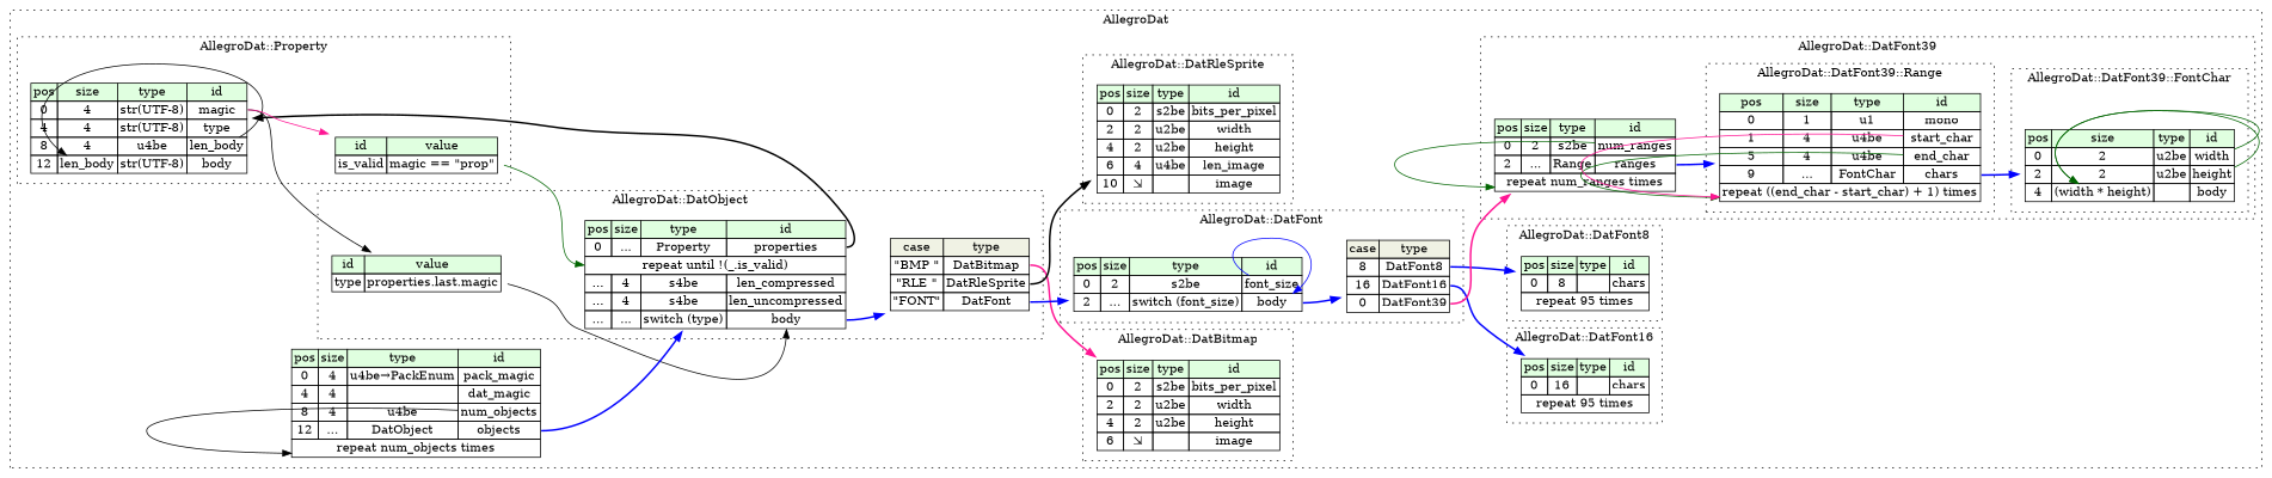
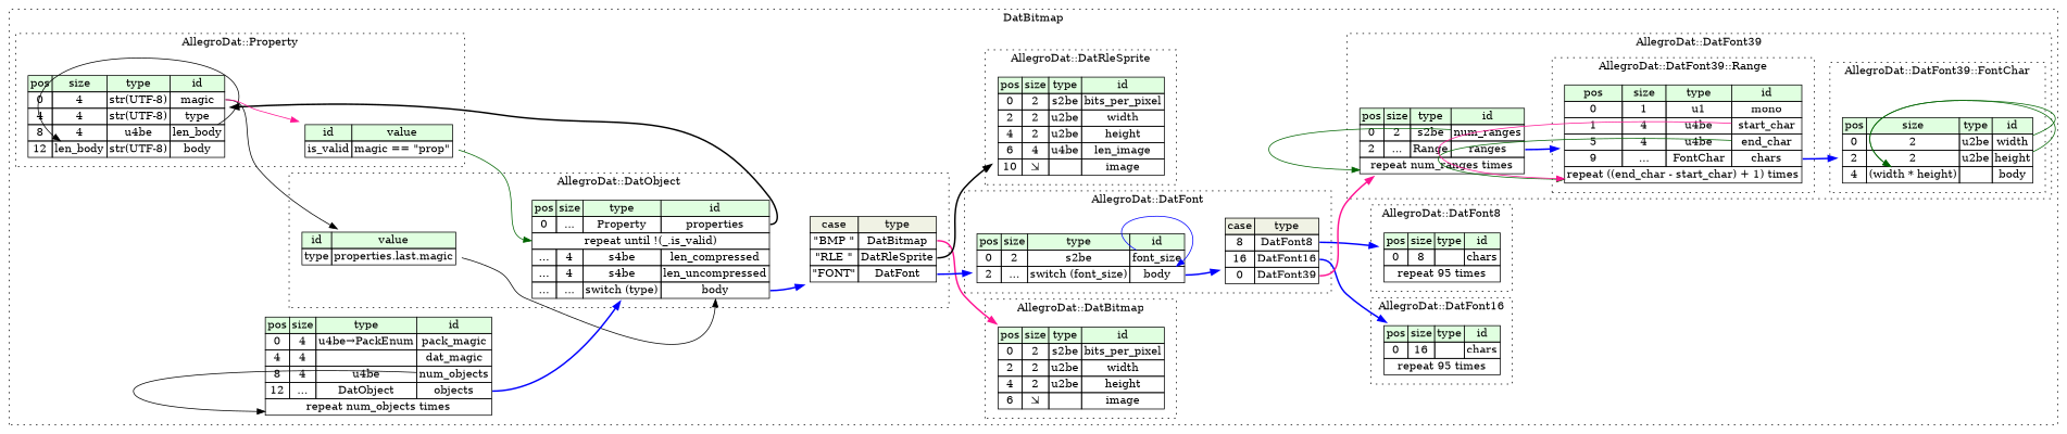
  digraph {
    rankdir=LR
    fontname="DejaVu Serif"
    node [shape=plaintext fontname="DejaVu Serif"]
    edge [color=blue tailport=body_type fontname="DejaVu Serif"]
    n1 [label=<<TABLE BORDER="0" CELLBORDER="1" CELLSPACING="0"> 				<TR><TD BGCOLOR="#E0FFE0">pos</TD><TD BGCOLOR="#E0FFE0">size</TD><TD BGCOLOR="#E0FFE0">type</TD><TD BGCOLOR="#E0FFE0">id</TD></TR> 				<TR><TD PORT="chars_pos">0</TD><TD PORT="chars_size">16</TD><TD></TD><TD PORT="chars_type">chars</TD></TR> 				<TR><TD COLSPAN="4" PORT="chars__repeat">repeat 95 times</TD></TR> 			</TABLE>>]
    n2 [label=<<TABLE BORDER="0" CELLBORDER="1" CELLSPACING="0"> 				<TR><TD BGCOLOR="#E0FFE0">pos</TD><TD BGCOLOR="#E0FFE0">size</TD><TD BGCOLOR="#E0FFE0">type</TD><TD BGCOLOR="#E0FFE0">id</TD></TR> 				<TR><TD PORT="bits_per_pixel_pos">0</TD><TD PORT="bits_per_pixel_size">2</TD><TD>s2be</TD><TD PORT="bits_per_pixel_type">bits_per_pixel</TD></TR> 				<TR><TD PORT="width_pos">2</TD><TD PORT="width_size">2</TD><TD>u2be</TD><TD PORT="width_type">width</TD></TR> 				<TR><TD PORT="height_pos">4</TD><TD PORT="height_size">2</TD><TD>u2be</TD><TD PORT="height_type">height</TD></TR> 				<TR><TD PORT="image_pos">6</TD><TD PORT="image_size">⇲</TD><TD></TD><TD PORT="image_type">image</TD></TR> 			</TABLE>>]
    n3 [label=<<TABLE BORDER="0" CELLBORDER="1" CELLSPACING="0"> 				<TR><TD BGCOLOR="#E0FFE0">pos</TD><TD BGCOLOR="#E0FFE0">size</TD><TD BGCOLOR="#E0FFE0">type</TD><TD BGCOLOR="#E0FFE0">id</TD></TR> 				<TR><TD PORT="font_size_pos">0</TD><TD PORT="font_size_size">2</TD><TD>s2be</TD><TD PORT="font_size_type">font_size</TD></TR> 				<TR><TD PORT="body_pos">2</TD><TD PORT="body_size">...</TD><TD>switch (font_size)</TD><TD PORT="body_type">body</TD></TR> 			</TABLE>>]
    n4 [label=<<TABLE BORDER="0" CELLBORDER="1" CELLSPACING="0"> 	<TR><TD BGCOLOR="#F0F2E4">case</TD><TD BGCOLOR="#F0F2E4">type</TD></TR> 	<TR><TD>8</TD><TD PORT="case0">DatFont8</TD></TR> 	<TR><TD>16</TD><TD PORT="case1">DatFont16</TD></TR> 	<TR><TD>0</TD><TD PORT="case2">DatFont39</TD></TR> </TABLE>>]
    n5 [label=<<TABLE BORDER="0" CELLBORDER="1" CELLSPACING="0"> 				<TR><TD BGCOLOR="#E0FFE0">pos</TD><TD BGCOLOR="#E0FFE0">size</TD><TD BGCOLOR="#E0FFE0">type</TD><TD BGCOLOR="#E0FFE0">id</TD></TR> 				<TR><TD PORT="chars_pos">0</TD><TD PORT="chars_size">8</TD><TD></TD><TD PORT="chars_type">chars</TD></TR> 				<TR><TD COLSPAN="4" PORT="chars__repeat">repeat 95 times</TD></TR> 			</TABLE>>]
    n6 [label=<<TABLE BORDER="0" CELLBORDER="1" CELLSPACING="0"> 				<TR><TD BGCOLOR="#E0FFE0">pos</TD><TD BGCOLOR="#E0FFE0">size</TD><TD BGCOLOR="#E0FFE0">type</TD><TD BGCOLOR="#E0FFE0">id</TD></TR> 				<TR><TD PORT="properties_pos">0</TD><TD PORT="properties_size">...</TD><TD>Property</TD><TD PORT="properties_type">properties</TD></TR> 				<TR><TD COLSPAN="4" PORT="properties__repeat">repeat until !(_.is_valid)</TD></TR> 				<TR><TD PORT="len_compressed_pos">...</TD><TD PORT="len_compressed_size">4</TD><TD>s4be</TD><TD PORT="len_compressed_type">len_compressed</TD></TR> 				<TR><TD PORT="len_uncompressed_pos">...</TD><TD PORT="len_uncompressed_size">4</TD><TD>s4be</TD><TD PORT="len_uncompressed_type">len_uncompressed</TD></TR> 				<TR><TD PORT="body_pos">...</TD><TD PORT="body_size">...</TD><TD>switch (type)</TD><TD PORT="body_type">body</TD></TR> 			</TABLE>>]
    n7 [label=<<TABLE BORDER="0" CELLBORDER="1" CELLSPACING="0"> 				<TR><TD BGCOLOR="#E0FFE0">id</TD><TD BGCOLOR="#E0FFE0">value</TD></TR> 				<TR><TD>type</TD><TD>properties.last.magic</TD></TR> 			</TABLE>>]
    n8 [label=<<TABLE BORDER="0" CELLBORDER="1" CELLSPACING="0"> 	<TR><TD BGCOLOR="#F0F2E4">case</TD><TD BGCOLOR="#F0F2E4">type</TD></TR> 	<TR><TD>&quot;BMP &quot;</TD><TD PORT="case0">DatBitmap</TD></TR> 	<TR><TD>&quot;RLE &quot;</TD><TD PORT="case1">DatRleSprite</TD></TR> 	<TR><TD>&quot;FONT&quot;</TD><TD PORT="case2">DatFont</TD></TR> </TABLE>>]
    n9 [label=<<TABLE BORDER="0" CELLBORDER="1" CELLSPACING="0"> 					<TR><TD BGCOLOR="#E0FFE0">pos</TD><TD BGCOLOR="#E0FFE0">size</TD><TD BGCOLOR="#E0FFE0">type</TD><TD BGCOLOR="#E0FFE0">id</TD></TR> 					<TR><TD PORT="mono_pos">0</TD><TD PORT="mono_size">1</TD><TD>u1</TD><TD PORT="mono_type">mono</TD></TR> 					<TR><TD PORT="start_char_pos">1</TD><TD PORT="start_char_size">4</TD><TD>u4be</TD><TD PORT="start_char_type">start_char</TD></TR> 					<TR><TD PORT="end_char_pos">5</TD><TD PORT="end_char_size">4</TD><TD>u4be</TD><TD PORT="end_char_type">end_char</TD></TR> 					<TR><TD PORT="chars_pos">9</TD><TD PORT="chars_size">...</TD><TD>FontChar</TD><TD PORT="chars_type">chars</TD></TR> 					<TR><TD COLSPAN="4" PORT="chars__repeat">repeat ((end_char - start_char) + 1) times</TD></TR> 				</TABLE>>]
    n10 [label=<<TABLE BORDER="0" CELLBORDER="1" CELLSPACING="0"> 					<TR><TD BGCOLOR="#E0FFE0">pos</TD><TD BGCOLOR="#E0FFE0">size</TD><TD BGCOLOR="#E0FFE0">type</TD><TD BGCOLOR="#E0FFE0">id</TD></TR> 					<TR><TD PORT="width_pos">0</TD><TD PORT="width_size">2</TD><TD>u2be</TD><TD PORT="width_type">width</TD></TR> 					<TR><TD PORT="height_pos">2</TD><TD PORT="height_size">2</TD><TD>u2be</TD><TD PORT="height_type">height</TD></TR> 					<TR><TD PORT="body_pos">4</TD><TD PORT="body_size">(width * height)</TD><TD></TD><TD PORT="body_type">body</TD></TR> 				</TABLE>>]
    n11 [label=<<TABLE BORDER="0" CELLBORDER="1" CELLSPACING="0"> 				<TR><TD BGCOLOR="#E0FFE0">pos</TD><TD BGCOLOR="#E0FFE0">size</TD><TD BGCOLOR="#E0FFE0">type</TD><TD BGCOLOR="#E0FFE0">id</TD></TR> 				<TR><TD PORT="num_ranges_pos">0</TD><TD PORT="num_ranges_size">2</TD><TD>s2be</TD><TD PORT="num_ranges_type">num_ranges</TD></TR> 				<TR><TD PORT="ranges_pos">2</TD><TD PORT="ranges_size">...</TD><TD>Range</TD><TD PORT="ranges_type">ranges</TD></TR> 				<TR><TD COLSPAN="4" PORT="ranges__repeat">repeat num_ranges times</TD></TR> 			</TABLE>>]
    n12 [label=<<TABLE BORDER="0" CELLBORDER="1" CELLSPACING="0"> 				<TR><TD BGCOLOR="#E0FFE0">pos</TD><TD BGCOLOR="#E0FFE0">size</TD><TD BGCOLOR="#E0FFE0">type</TD><TD BGCOLOR="#E0FFE0">id</TD></TR> 				<TR><TD PORT="magic_pos">0</TD><TD PORT="magic_size">4</TD><TD>str(UTF-8)</TD><TD PORT="magic_type">magic</TD></TR> 				<TR><TD PORT="type_pos">4</TD><TD PORT="type_size">4</TD><TD>str(UTF-8)</TD><TD PORT="type_type">type</TD></TR> 				<TR><TD PORT="len_body_pos">8</TD><TD PORT="len_body_size">4</TD><TD>u4be</TD><TD PORT="len_body_type">len_body</TD></TR> 				<TR><TD PORT="body_pos">12</TD><TD PORT="body_size">len_body</TD><TD>str(UTF-8)</TD><TD PORT="body_type">body</TD></TR> 			</TABLE>>]
    n13 [label=<<TABLE BORDER="0" CELLBORDER="1" CELLSPACING="0"> 				<TR><TD BGCOLOR="#E0FFE0">id</TD><TD BGCOLOR="#E0FFE0">value</TD></TR> 				<TR><TD>is_valid</TD><TD>magic == &quot;prop&quot;</TD></TR> 			</TABLE>>]
    n14 [label=<<TABLE BORDER="0" CELLBORDER="1" CELLSPACING="0"> 				<TR><TD BGCOLOR="#E0FFE0">pos</TD><TD BGCOLOR="#E0FFE0">size</TD><TD BGCOLOR="#E0FFE0">type</TD><TD BGCOLOR="#E0FFE0">id</TD></TR> 				<TR><TD PORT="bits_per_pixel_pos">0</TD><TD PORT="bits_per_pixel_size">2</TD><TD>s2be</TD><TD PORT="bits_per_pixel_type">bits_per_pixel</TD></TR> 				<TR><TD PORT="width_pos">2</TD><TD PORT="width_size">2</TD><TD>u2be</TD><TD PORT="width_type">width</TD></TR> 				<TR><TD PORT="height_pos">4</TD><TD PORT="height_size">2</TD><TD>u2be</TD><TD PORT="height_type">height</TD></TR> 				<TR><TD PORT="len_image_pos">6</TD><TD PORT="len_image_size">4</TD><TD>u4be</TD><TD PORT="len_image_type">len_image</TD></TR> 				<TR><TD PORT="image_pos">10</TD><TD PORT="image_size">⇲</TD><TD></TD><TD PORT="image_type">image</TD></TR> 			</TABLE>>]
    n15 [label=<<TABLE BORDER="0" CELLBORDER="1" CELLSPACING="0"> 			<TR><TD BGCOLOR="#E0FFE0">pos</TD><TD BGCOLOR="#E0FFE0">size</TD><TD BGCOLOR="#E0FFE0">type</TD><TD BGCOLOR="#E0FFE0">id</TD></TR> 			<TR><TD PORT="pack_magic_pos">0</TD><TD PORT="pack_magic_size">4</TD><TD>u4be→PackEnum</TD><TD PORT="pack_magic_type">pack_magic</TD></TR> 			<TR><TD PORT="dat_magic_pos">4</TD><TD PORT="dat_magic_size">4</TD><TD></TD><TD PORT="dat_magic_type">dat_magic</TD></TR> 			<TR><TD PORT="num_objects_pos">8</TD><TD PORT="num_objects_size">4</TD><TD>u4be</TD><TD PORT="num_objects_type">num_objects</TD></TR> 			<TR><TD PORT="objects_pos">12</TD><TD PORT="objects_size">...</TD><TD>DatObject</TD><TD PORT="objects_type">objects</TD></TR> 			<TR><TD COLSPAN="4" PORT="objects__repeat">repeat num_objects times</TD></TR> 		</TABLE>>]
    subgraph cluster_1 {
-     label=AllegroDat
+     label=DatBitmap
      style=dotted
      n15
      subgraph cluster_2 {
        label="AllegroDat::DatFont16"
        style=dotted
        n1
      }
      subgraph cluster_3 {
        label="AllegroDat::DatBitmap"
        style=dotted
        n2
      }
      subgraph cluster_4 {
        label="AllegroDat::DatFont"
        style=dotted
        n3
        n4
      }
      subgraph cluster_5 {
        label="AllegroDat::DatFont8"
        style=dotted
        n5
      }
      subgraph cluster_6 {
        label="AllegroDat::DatObject"
        style=dotted
        n6
        n7
        n8
      }
      subgraph cluster_7 {
        label="AllegroDat::DatFont39"
        style=dotted
        n11
        subgraph cluster_8 {
          label="AllegroDat::DatFont39::Range"
          style=dotted
          n9
        }
        subgraph cluster_9 {
          label="AllegroDat::DatFont39::FontChar"
          style=dotted
          n10
        }
      }
      subgraph cluster_10 {
        label="AllegroDat::Property"
        style=dotted
        n12
        n13
      }
      subgraph cluster_11 {
        label="AllegroDat::DatRleSprite"
        style=dotted
        n14
      }
    }
    n3 -> n3 [headport=body_type tailport=font_size_type]
    n3 -> n4 [style=bold]
    n4 -> n1 [style=bold tailport=case1]
    n4 -> n5 [style=bold tailport=case0]
    n4 -> n11 [style=bold tailport=case2 color=deeppink]
    n6 -> n8 [style=bold]
    n6 -> n12 [style=bold tailport=properties_type color=black]
    n7 -> n6 [color=black headport=body_type tailport=type_type]
    n8 -> n2 [style=bold tailport=case0 color=deeppink]
    n8 -> n3 [style=bold tailport=case2]
    n8 -> n14 [style=bold tailport=case1 color=black]
    n9 -> n9 [color=darkgreen headport=chars__repeat tailport=end_char_type]
    n9 -> n9 [color=deeppink headport=chars__repeat tailport=start_char_type]
    n9 -> n10 [style=bold tailport=chars_type]
    n10 -> n10 [color=darkgreen headport=body_size tailport=width_type]
    n10 -> n10 [color=darkgreen headport=body_size tailport=height_type]
    n11 -> n9 [style=bold tailport=ranges_type]
    n11 -> n11 [color=darkgreen headport=ranges__repeat tailport=num_ranges_type]
    n12 -> n7 [color=black tailport=magic_type]
    n12 -> n12 [color=black headport=body_size tailport=len_body_type]
    n12 -> n13 [color=deeppink tailport=magic_type]
    n13 -> n6 [color=darkgreen headport=properties__repeat tailport=is_valid_type]
    n15 -> n6 [style=bold tailport=objects_type]
    n15 -> n15 [color=black headport=objects__repeat tailport=num_objects_type]
  }
